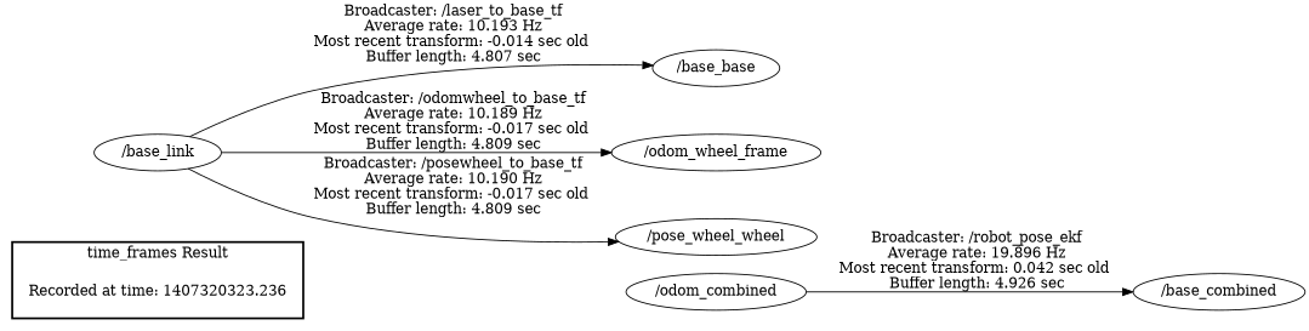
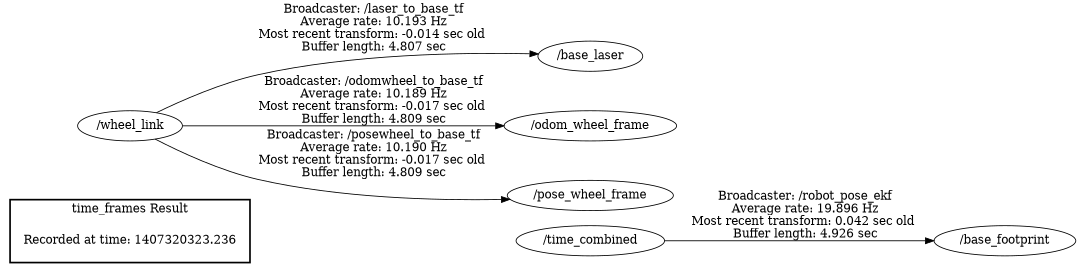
  digraph {
    rankdir=LR
    n1 [label="Recorded at time: 1407320323.236" shape=plaintext]
-   "/odom_combined"
-   "/base_footprint" [label="/base_combined"]
-   "/base_link"
-   "/base_laser" [label="/base_base"]
+   "/odom_combined" [label="/time_combined"]
+   "/base_footprint"
+   "/base_link" [label="/wheel_link"]
+   "/base_laser"
    "/odom_wheel_frame"
-   "/pose_wheel_frame" [label="/pose_wheel_wheel"]
+   "/pose_wheel_frame"
    subgraph cluster_1 {
      color=black
      label="time_frames Result"
      style=bold
      n1
    }
    n1 -> "/odom_combined" [style=invis]
    "/odom_combined" -> "/base_footprint" [label="Broadcaster: /robot_pose_ekf\nAverage rate: 19.896 Hz\nMost recent transform: 0.042 sec old \nBuffer length: 4.926 sec\n"]
    "/base_link" -> "/base_laser" [label="Broadcaster: /laser_to_base_tf\nAverage rate: 10.193 Hz\nMost recent transform: -0.014 sec old \nBuffer length: 4.807 sec\n"]
    "/base_link" -> "/odom_wheel_frame" [label="Broadcaster: /odomwheel_to_base_tf\nAverage rate: 10.189 Hz\nMost recent transform: -0.017 sec old \nBuffer length: 4.809 sec\n"]
    "/base_link" -> "/pose_wheel_frame" [label="Broadcaster: /posewheel_to_base_tf\nAverage rate: 10.190 Hz\nMost recent transform: -0.017 sec old \nBuffer length: 4.809 sec\n"]
  }
